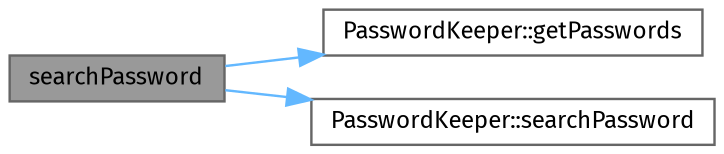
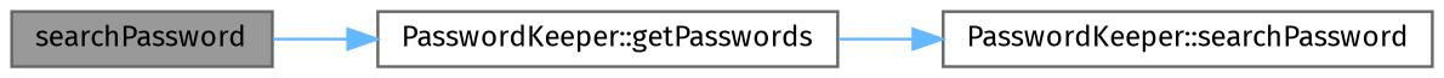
  digraph {
    fontname="Fira Sans"
    rankdir=LR
    node [color=grey40 fillcolor=white fontname="Fira Sans" fontsize=10 shape=box style=filled]
    edge [color=steelblue1 fontname="Fira Sans" fontsize=10 labelfontname=Helvetica labelfontsize=10 style=solid]
    n1 [color=gray40 fillcolor=grey60 fontcolor=black height=0.2 label=searchPassword width=0.4]
    n2 [height=0.2 label="PasswordKeeper::getPasswords" width=0.4]
    n3 [height=0.2 label="PasswordKeeper::searchPassword" width=0.4]
    n1 -> n2
-   n1 -> n3
+   n2 -> n3
  }
